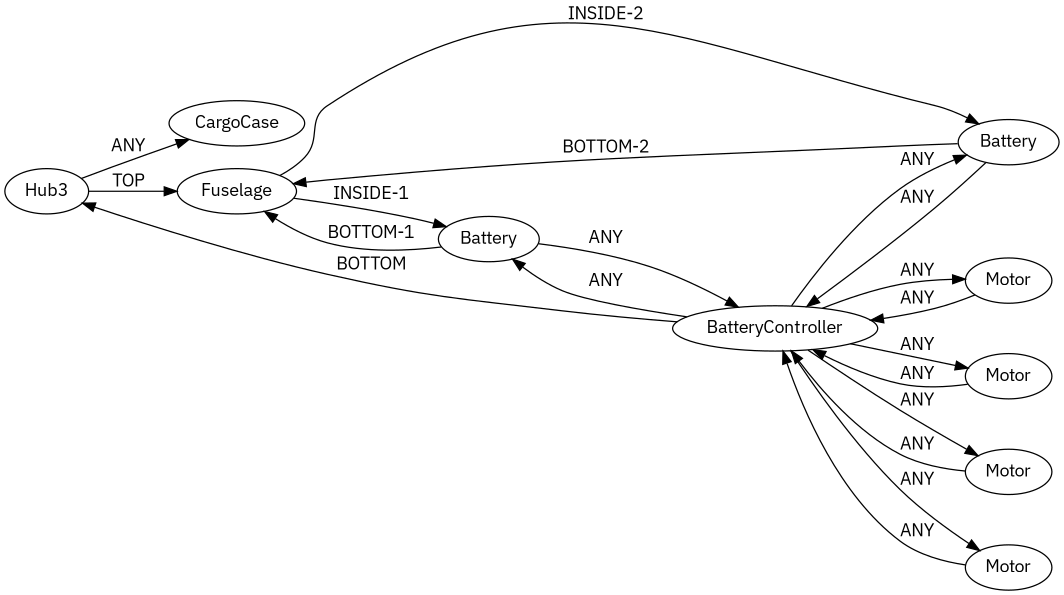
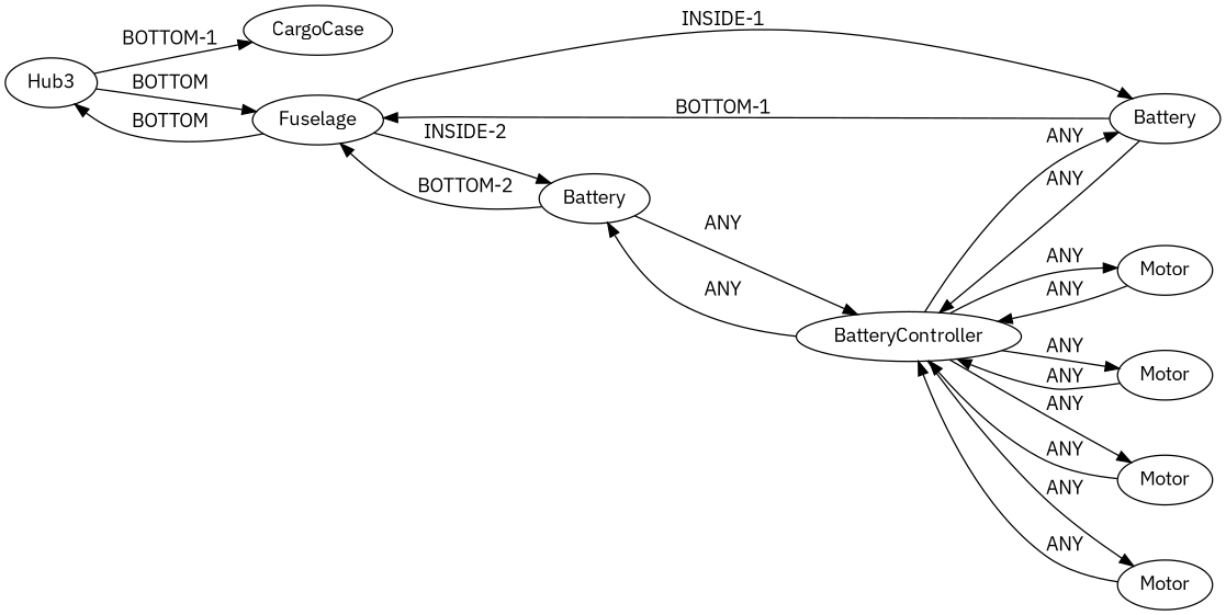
  digraph {
    fontname="IBM Plex Sans"
    rankdir=LR
    node [fontname="IBM Plex Sans"]
    edge [fontname="IBM Plex Sans"]
    n1 [instance=CargoCase_instance_1 label=CargoCase]
    n2 [instance=Hub3_instance_4 label=Hub3]
    n3 [instance=Fuselage_instance_1 label=Fuselage]
    n4 [instance=Battery_instance_1 label=Battery]
    n5 [instance=Battery_instance_2 label=Battery]
    n6 [instance=BatteryController_instance_1 label=BatteryController]
    n7 [instance=Motor_instance_1 label=Motor]
    n8 [instance=Motor_instance_2 label=Motor]
    n9 [instance=Motor_instance_3 label=Motor]
    n10 [instance=Motor_instance_4 label=Motor]
-   n2 -> n1 [label=ANY]
-   n2 -> n3 [label=TOP]
-   n6 -> n2 [label=BOTTOM]
+   n2 -> n1 [label="BOTTOM-1"]
+   n2 -> n3 [label=BOTTOM]
+   n3 -> n2 [label=BOTTOM]
    n3 -> n4 [label="INSIDE-1"]
    n3 -> n5 [label="INSIDE-2"]
    n4 -> n3 [label="BOTTOM-1"]
    n4 -> n6 [label=ANY]
    n5 -> n3 [label="BOTTOM-2"]
    n5 -> n6 [label=ANY]
    n6 -> n4 [label=ANY]
    n6 -> n5 [label=ANY]
    n6 -> n7 [label=ANY]
    n6 -> n8 [label=ANY]
    n6 -> n9 [label=ANY]
    n6 -> n10 [label=ANY]
    n7 -> n6 [label=ANY]
    n8 -> n6 [label=ANY]
    n9 -> n6 [label=ANY]
    n10 -> n6 [label=ANY]
  }
